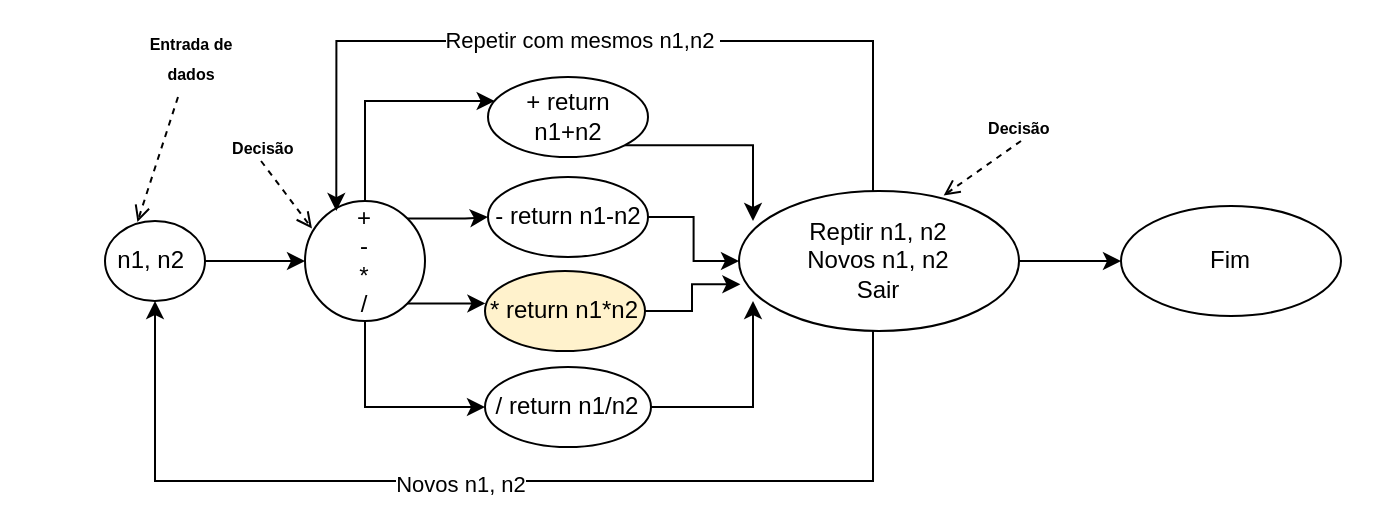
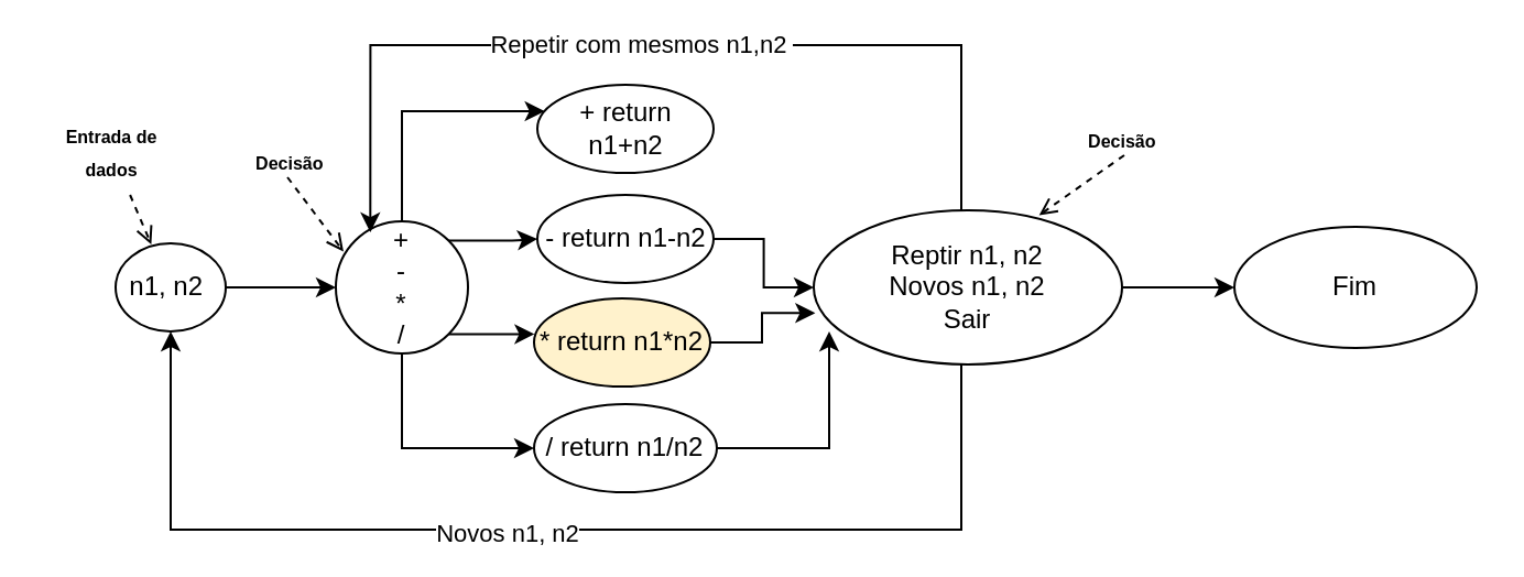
  <mxCell id="0" />
  <mxCell id="1" parent="0" />
  <mxCell id="2" style="edgeStyle=orthogonalEdgeStyle;rounded=0;orthogonalLoop=1;jettySize=auto;html=1;entryX=0;entryY=0.5;entryDx=0;entryDy=0;" parent="1" source="3" target="8" edge="1"><mxGeometry relative="1" as="geometry" /></mxCell>
  <mxCell id="3" value="n1, n2&amp;nbsp;" style="ellipse;whiteSpace=wrap;html=1;" parent="1" vertex="1"><mxGeometry x="52" y="110" width="50" height="40" as="geometry" /></mxCell>
  <mxCell id="4" style="edgeStyle=orthogonalEdgeStyle;rounded=0;orthogonalLoop=1;jettySize=auto;html=1;" parent="1" source="8" target="10" edge="1"><mxGeometry relative="1" as="geometry"><mxPoint x="182" y="40" as="targetPoint" /><Array as="points"><mxPoint x="182" y="50" /></Array></mxGeometry></mxCell>
  <mxCell id="5" style="edgeStyle=orthogonalEdgeStyle;rounded=0;orthogonalLoop=1;jettySize=auto;html=1;exitX=1;exitY=0;exitDx=0;exitDy=0;" parent="1" source="8" target="16" edge="1"><mxGeometry relative="1" as="geometry" /></mxCell>
  <mxCell id="6" style="edgeStyle=orthogonalEdgeStyle;rounded=0;orthogonalLoop=1;jettySize=auto;html=1;entryX=0;entryY=0.5;entryDx=0;entryDy=0;" parent="1" source="8" target="12" edge="1"><mxGeometry relative="1" as="geometry"><mxPoint x="182" y="210" as="targetPoint" /><Array as="points"><mxPoint x="182" y="203" /></Array></mxGeometry></mxCell>
  <mxCell id="7" style="edgeStyle=orthogonalEdgeStyle;rounded=0;orthogonalLoop=1;jettySize=auto;html=1;exitX=1;exitY=1;exitDx=0;exitDy=0;entryX=0.003;entryY=0.389;entryDx=0;entryDy=0;entryPerimeter=0;" parent="1" source="8" target="14" edge="1"><mxGeometry relative="1" as="geometry" /></mxCell>
  <mxCell id="8" value="+&lt;br&gt;-&lt;br&gt;*&lt;br&gt;/" style="ellipse;whiteSpace=wrap;html=1;" parent="1" vertex="1"><mxGeometry x="152" y="100" width="60" height="60" as="geometry" /></mxCell>
- <mxCell id="9" style="edgeStyle=orthogonalEdgeStyle;rounded=0;orthogonalLoop=1;jettySize=auto;html=1;exitX=1;exitY=1;exitDx=0;exitDy=0;entryX=0.05;entryY=0.214;entryDx=0;entryDy=0;entryPerimeter=0;" parent="1" source="10" target="22" edge="1"><mxGeometry relative="1" as="geometry" /></mxCell>
  <mxCell id="10" value="+ return n1+n2" style="ellipse;whiteSpace=wrap;html=1;" parent="1" vertex="1"><mxGeometry x="243.5" y="38" width="80" height="40" as="geometry" /></mxCell>
  <mxCell id="11" style="edgeStyle=orthogonalEdgeStyle;rounded=0;orthogonalLoop=1;jettySize=auto;html=1;entryX=0.05;entryY=0.786;entryDx=0;entryDy=0;entryPerimeter=0;" parent="1" source="12" target="22" edge="1"><mxGeometry relative="1" as="geometry" /></mxCell>
  <mxCell id="12" value="/ return n1/n2" style="ellipse;whiteSpace=wrap;html=1;" parent="1" vertex="1"><mxGeometry x="242" y="183" width="83" height="40" as="geometry" /></mxCell>
  <mxCell id="13" style="edgeStyle=orthogonalEdgeStyle;rounded=0;orthogonalLoop=1;jettySize=auto;html=1;entryX=0.005;entryY=0.666;entryDx=0;entryDy=0;entryPerimeter=0;" parent="1" source="14" target="22" edge="1"><mxGeometry relative="1" as="geometry" /></mxCell>
  <mxCell id="14" value="* return n1*n2" style="ellipse;whiteSpace=wrap;html=1;fillColor=#fff2cc;" parent="1" vertex="1"><mxGeometry x="242" y="135" width="80" height="40" as="geometry" /></mxCell>
  <mxCell id="15" style="edgeStyle=orthogonalEdgeStyle;rounded=0;orthogonalLoop=1;jettySize=auto;html=1;" parent="1" source="16" target="22" edge="1"><mxGeometry relative="1" as="geometry"><mxPoint x="366" y="108" as="targetPoint" /><Array as="points" /></mxGeometry></mxCell>
  <mxCell id="16" value="- return n1-n2" style="ellipse;whiteSpace=wrap;html=1;" parent="1" vertex="1"><mxGeometry x="243.5" y="88" width="80" height="40" as="geometry" /></mxCell>
  <mxCell id="17" style="edgeStyle=orthogonalEdgeStyle;rounded=0;orthogonalLoop=1;jettySize=auto;html=1;movable=1;resizable=1;rotatable=1;deletable=1;editable=1;locked=0;connectable=1;entryX=0.261;entryY=0.084;entryDx=0;entryDy=0;entryPerimeter=0;" parent="1" source="22" target="8" edge="1"><mxGeometry relative="1" as="geometry"><mxPoint x="439" y="-20" as="targetPoint" /><Array as="points"><mxPoint x="436" y="20" /><mxPoint x="168" y="20" /></Array></mxGeometry></mxCell>
  <mxCell id="18" value="Repetir com mesmos n1,n2&amp;nbsp;" style="edgeLabel;html=1;align=center;verticalAlign=middle;resizable=0;points=[];" parent="17" vertex="1" connectable="0"><mxGeometry x="0.033" y="-1" relative="1" as="geometry"><mxPoint as="offset" /></mxGeometry></mxCell>
  <mxCell id="19" style="edgeStyle=orthogonalEdgeStyle;rounded=0;orthogonalLoop=1;jettySize=auto;html=1;entryX=0.5;entryY=1;entryDx=0;entryDy=0;" parent="1" source="22" target="3" edge="1"><mxGeometry relative="1" as="geometry"><mxPoint x="439" y="260" as="targetPoint" /><Array as="points"><mxPoint x="436" y="240" /><mxPoint x="77" y="240" /></Array></mxGeometry></mxCell>
  <mxCell id="20" value="Novos n1, n2" style="edgeLabel;html=1;align=center;verticalAlign=middle;resizable=0;points=[];" parent="19" vertex="1" connectable="0"><mxGeometry x="0.078" y="1" relative="1" as="geometry"><mxPoint as="offset" /></mxGeometry></mxCell>
  <mxCell id="21" value="" style="edgeStyle=orthogonalEdgeStyle;rounded=0;orthogonalLoop=1;jettySize=auto;html=1;" edge="1" parent="1" source="22" target="29"><mxGeometry relative="1" as="geometry" /></mxCell>
  <mxCell id="22" value="Reptir n1, n2&lt;br&gt;Novos n1, n2&lt;br&gt;Sair" style="ellipse;whiteSpace=wrap;html=1;" parent="1" vertex="1"><mxGeometry x="369" y="95" width="140" height="70" as="geometry" /></mxCell>
  <mxCell id="23" value="&lt;span style=&quot;font-size: 8px;&quot;&gt;&lt;b&gt;Decisão&amp;nbsp;&lt;/b&gt;&lt;br&gt;&lt;/span&gt;" style="text;html=1;align=center;verticalAlign=middle;resizable=0;points=[];autosize=1;strokeColor=none;fillColor=none;" parent="1" vertex="1"><mxGeometry x="102" y="58" width="60" height="30" as="geometry" /></mxCell>
  <mxCell id="24" value="&lt;span style=&quot;font-size: 8px;&quot;&gt;&lt;b&gt;Decisão&amp;nbsp;&lt;/b&gt;&lt;br&gt;&lt;/span&gt;" style="text;html=1;align=center;verticalAlign=middle;resizable=0;points=[];autosize=1;strokeColor=none;fillColor=none;" parent="1" vertex="1"><mxGeometry x="480" y="48" width="60" height="30" as="geometry" /></mxCell>
  <mxCell id="25" value="" style="edgeStyle=none;html=1;endArrow=open;verticalAlign=bottom;dashed=1;labelBackgroundColor=none;rounded=0;exitX=0.467;exitY=0.733;exitDx=0;exitDy=0;exitPerimeter=0;entryX=0.058;entryY=0.229;entryDx=0;entryDy=0;entryPerimeter=0;" parent="1" source="23" target="8" edge="1"><mxGeometry width="160" relative="1" as="geometry"><mxPoint x="102" y="107.92" as="sourcePoint" /><mxPoint x="162" y="107.92" as="targetPoint" /></mxGeometry></mxCell>
  <mxCell id="26" value="" style="edgeStyle=none;html=1;endArrow=open;verticalAlign=bottom;dashed=1;labelBackgroundColor=none;rounded=0;entryX=0.731;entryY=0.032;entryDx=0;entryDy=0;entryPerimeter=0;exitX=0.5;exitY=0.733;exitDx=0;exitDy=0;exitPerimeter=0;" parent="1" source="24" target="22" edge="1"><mxGeometry width="160" relative="1" as="geometry"><mxPoint x="500" y="90" as="sourcePoint" /><mxPoint x="534" y="112" as="targetPoint" /></mxGeometry></mxCell>
- <mxCell id="27" value="&lt;span style=&quot;font-size: 8px;&quot;&gt;&lt;b&gt;Entrada de &lt;br&gt;dados&lt;/b&gt;&lt;br&gt;&lt;/span&gt;" style="text;html=1;align=center;verticalAlign=middle;resizable=0;points=[];autosize=1;strokeColor=none;fillColor=none;" parent="1" vertex="1"><mxGeometry x="65" y="8" width="60" height="40" as="geometry" /></mxCell>
+ <mxCell id="27" value="&lt;span style=&quot;font-size: 8px;&quot;&gt;&lt;b&gt;Entrada de &lt;br&gt;dados&lt;/b&gt;&lt;br&gt;&lt;/span&gt;" style="text;html=1;align=center;verticalAlign=middle;resizable=0;points=[];autosize=1;strokeColor=none;fillColor=none;" parent="1" vertex="1"><mxGeometry x="20" y="48" width="60" height="40" as="geometry" /></mxCell>
  <mxCell id="28" value="" style="edgeStyle=none;html=1;endArrow=open;verticalAlign=bottom;dashed=1;labelBackgroundColor=none;rounded=0;entryX=0.324;entryY=0.013;entryDx=0;entryDy=0;entryPerimeter=0;" parent="1" source="27" target="3" edge="1"><mxGeometry width="160" relative="1" as="geometry"><mxPoint x="50" y="80" as="sourcePoint" /><mxPoint x="77" y="110" as="targetPoint" /></mxGeometry></mxCell>
  <mxCell id="29" value="Fim" style="ellipse;whiteSpace=wrap;html=1;" vertex="1" parent="1"><mxGeometry x="560" y="102.5" width="110" height="55" as="geometry" /></mxCell>
